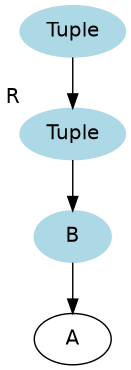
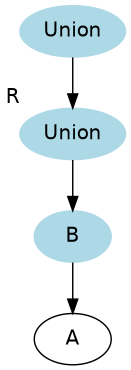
  digraph {
    fontname="DejaVu Sans"
    node [color=lightblue fontname="DejaVu Sans" style=filled]
    edge [fontname="DejaVu Sans"]
-   n1 [label=Tuple]
-   n2 [label=Tuple xlabel=R]
+   n1 [label=Union]
+   n2 [label=Union xlabel=R]
    n3 [label=B]
    n4 [label=A color="" style=""]
    n1 -> n2
    n2 -> n3
    n3 -> n4
  }
